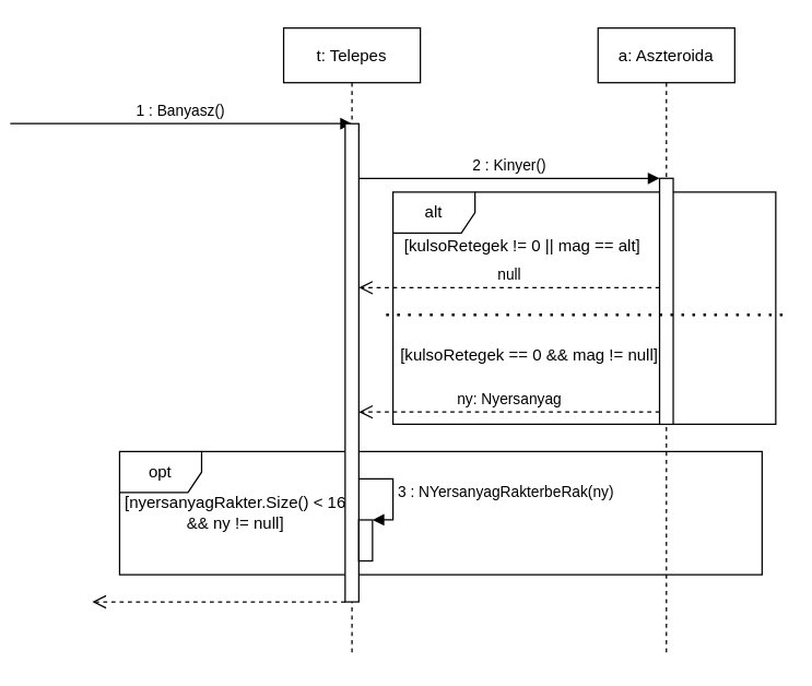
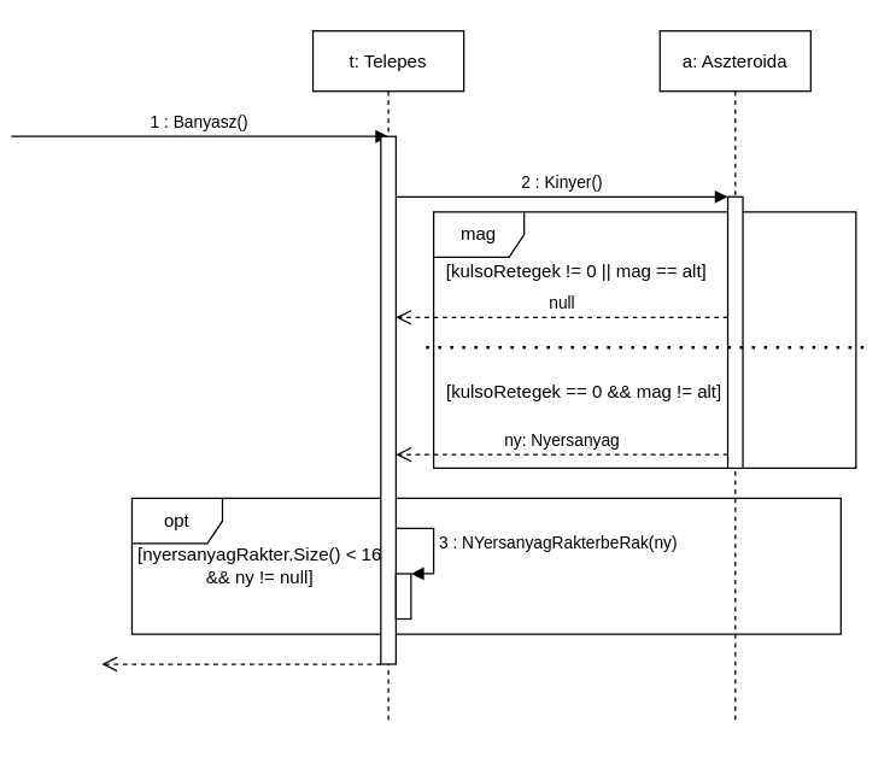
  <mxCell id="0" />
  <mxCell id="1" parent="0" />
- <mxCell id="2" value="alt" style="shape=umlFrame;whiteSpace=wrap;html=1;" parent="1" vertex="1"><mxGeometry x="240" y="140" width="280" height="170" as="geometry" /></mxCell>
+ <mxCell id="2" value="mag" style="shape=umlFrame;whiteSpace=wrap;html=1;" parent="1" vertex="1"><mxGeometry x="240" y="140" width="280" height="170" as="geometry" /></mxCell>
  <mxCell id="3" value="opt" style="shape=umlFrame;whiteSpace=wrap;html=1;" parent="1" vertex="1"><mxGeometry x="40" y="330" width="470" height="90" as="geometry" /></mxCell>
  <mxCell id="4" value="t: Telepes" style="shape=umlLifeline;perimeter=lifelinePerimeter;container=1;collapsible=0;recursiveResize=0;rounded=0;shadow=0;strokeWidth=1;" parent="1" vertex="1"><mxGeometry x="160" y="20" width="100" height="460" as="geometry" /></mxCell>
  <mxCell id="5" value="1 : Banyasz()" style="verticalAlign=bottom;startArrow=none;endArrow=block;startSize=8;shadow=0;strokeWidth=1;startFill=0;" parent="4" edge="1"><mxGeometry relative="1" as="geometry"><mxPoint x="-200" y="70" as="sourcePoint" /><mxPoint x="50" y="70" as="targetPoint" /><Array as="points" /></mxGeometry></mxCell>
  <mxCell id="6" value="" style="html=1;points=[];perimeter=orthogonalPerimeter;" parent="4" vertex="1"><mxGeometry x="45" y="70" width="10" height="350" as="geometry" /></mxCell>
- <mxCell id="7" value="[kulsoRetegek == 0 &amp;amp;&amp;amp; mag != null]" style="text;html=1;strokeColor=none;fillColor=none;align=center;verticalAlign=middle;whiteSpace=wrap;rounded=0;" parent="1" vertex="1"><mxGeometry x="240" y="230" width="200" height="60" as="geometry" /></mxCell>
+ <mxCell id="7" value="[kulsoRetegek == 0 &amp;amp;&amp;amp; mag != alt]" style="text;html=1;strokeColor=none;fillColor=none;align=center;verticalAlign=middle;whiteSpace=wrap;rounded=0;" parent="1" vertex="1"><mxGeometry x="240" y="230" width="200" height="60" as="geometry" /></mxCell>
  <mxCell id="8" value="a: Aszteroida" style="shape=umlLifeline;perimeter=lifelinePerimeter;container=1;collapsible=0;recursiveResize=0;rounded=0;shadow=0;strokeWidth=1;" parent="1" vertex="1"><mxGeometry x="390" y="20" width="100" height="460" as="geometry" /></mxCell>
  <mxCell id="9" value="" style="html=1;points=[];perimeter=orthogonalPerimeter;" parent="8" vertex="1"><mxGeometry x="45" y="110" width="10" height="180" as="geometry" /></mxCell>
  <mxCell id="10" value="2 : Kinyer()" style="html=1;verticalAlign=bottom;endArrow=block;entryX=0;entryY=0;" parent="1" source="6" target="9" edge="1"><mxGeometry relative="1" as="geometry"><mxPoint x="224" y="170" as="sourcePoint" /><Array as="points" /></mxGeometry></mxCell>
  <mxCell id="11" value="ny: Nyersanyag" style="html=1;verticalAlign=bottom;endArrow=open;dashed=1;endSize=8;exitX=0;exitY=0.95;" parent="1" source="9" target="6" edge="1"><mxGeometry relative="1" as="geometry"><mxPoint x="325" y="236" as="targetPoint" /></mxGeometry></mxCell>
  <mxCell id="12" value="" style="html=1;verticalAlign=bottom;endArrow=open;dashed=1;endSize=8;" parent="1" source="6" edge="1"><mxGeometry relative="1" as="geometry"><mxPoint x="210" y="410" as="sourcePoint" /><mxPoint x="20" y="440" as="targetPoint" /><Array as="points" /></mxGeometry></mxCell>
  <mxCell id="13" value="" style="html=1;points=[];perimeter=orthogonalPerimeter;" parent="1" vertex="1"><mxGeometry x="215" y="380" width="10" height="30" as="geometry" /></mxCell>
  <mxCell id="14" value="3 : NYersanyagRakterbeRak(ny)" style="edgeStyle=orthogonalEdgeStyle;html=1;align=left;spacingLeft=2;endArrow=block;rounded=0;entryX=1;entryY=0;" parent="1" source="6" target="13" edge="1"><mxGeometry relative="1" as="geometry"><mxPoint x="220" y="200" as="sourcePoint" /><Array as="points"><mxPoint x="240" y="350" /><mxPoint x="240" y="380" /></Array></mxGeometry></mxCell>
  <mxCell id="15" value="[nyersanyagRakter.Size() &amp;lt; 16 &amp;amp;&amp;amp; ny != null]" style="text;html=1;strokeColor=none;fillColor=none;align=center;verticalAlign=middle;whiteSpace=wrap;rounded=0;" parent="1" vertex="1"><mxGeometry x="35" y="365" width="180" height="20" as="geometry" /></mxCell>
  <mxCell id="16" value="null" style="html=1;verticalAlign=bottom;endArrow=open;dashed=1;endSize=8;" edge="1" parent="1" source="9" target="6"><mxGeometry relative="1" as="geometry"><mxPoint x="370" y="240" as="sourcePoint" /><mxPoint x="290" y="240" as="targetPoint" /><Array as="points"><mxPoint x="360" y="210" /></Array></mxGeometry></mxCell>
  <mxCell id="17" value="" style="endArrow=none;dashed=1;html=1;dashPattern=1 3;strokeWidth=2;" edge="1" parent="1"><mxGeometry width="50" height="50" relative="1" as="geometry"><mxPoint x="235" y="230" as="sourcePoint" /><mxPoint x="525" y="230" as="targetPoint" /></mxGeometry></mxCell>
  <mxCell id="18" value="[kulsoRetegek != 0 || mag == alt]" style="text;html=1;strokeColor=none;fillColor=none;align=center;verticalAlign=middle;whiteSpace=wrap;rounded=0;" vertex="1" parent="1"><mxGeometry x="240" y="170" width="190" height="20" as="geometry" /></mxCell>
